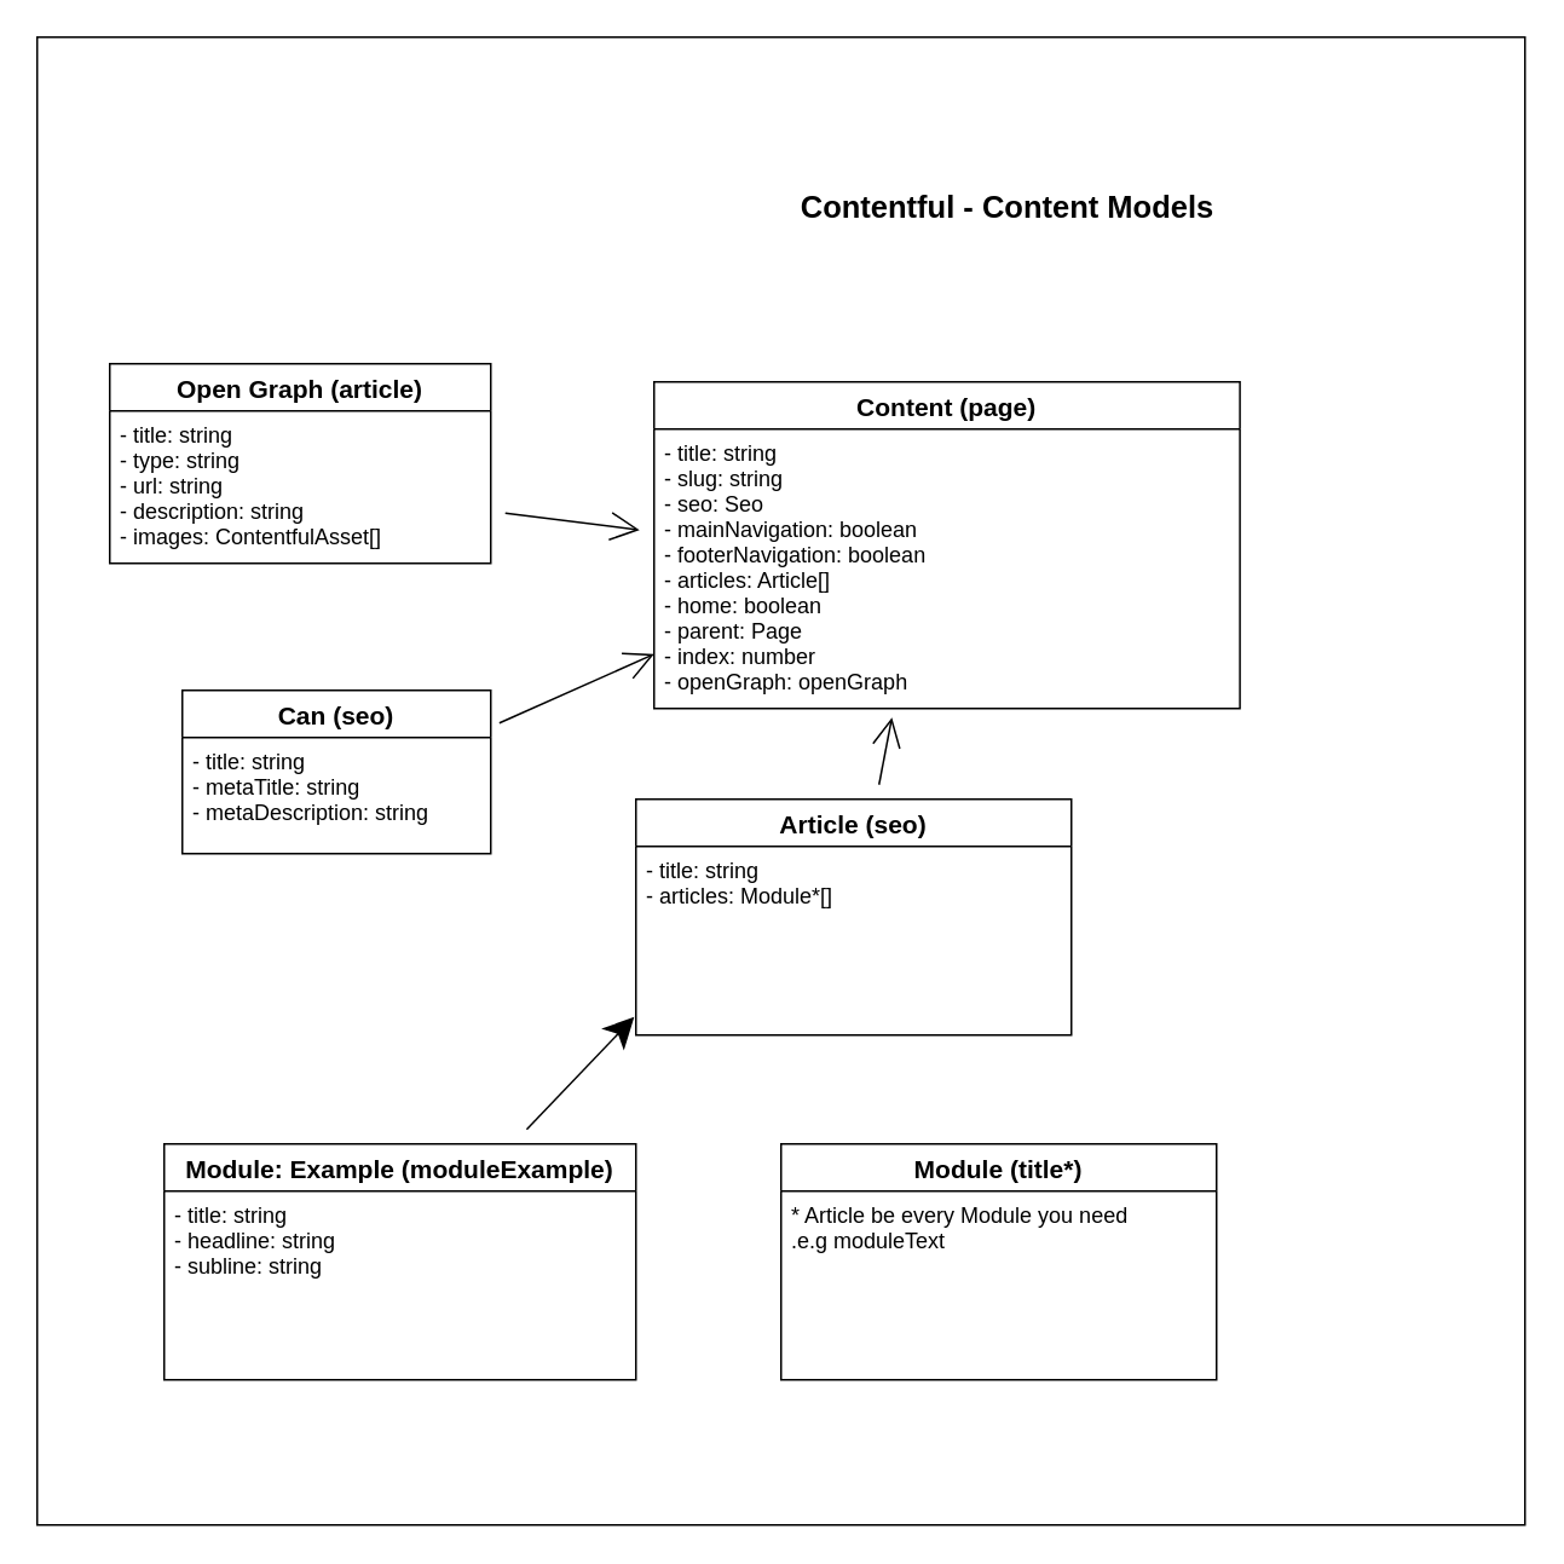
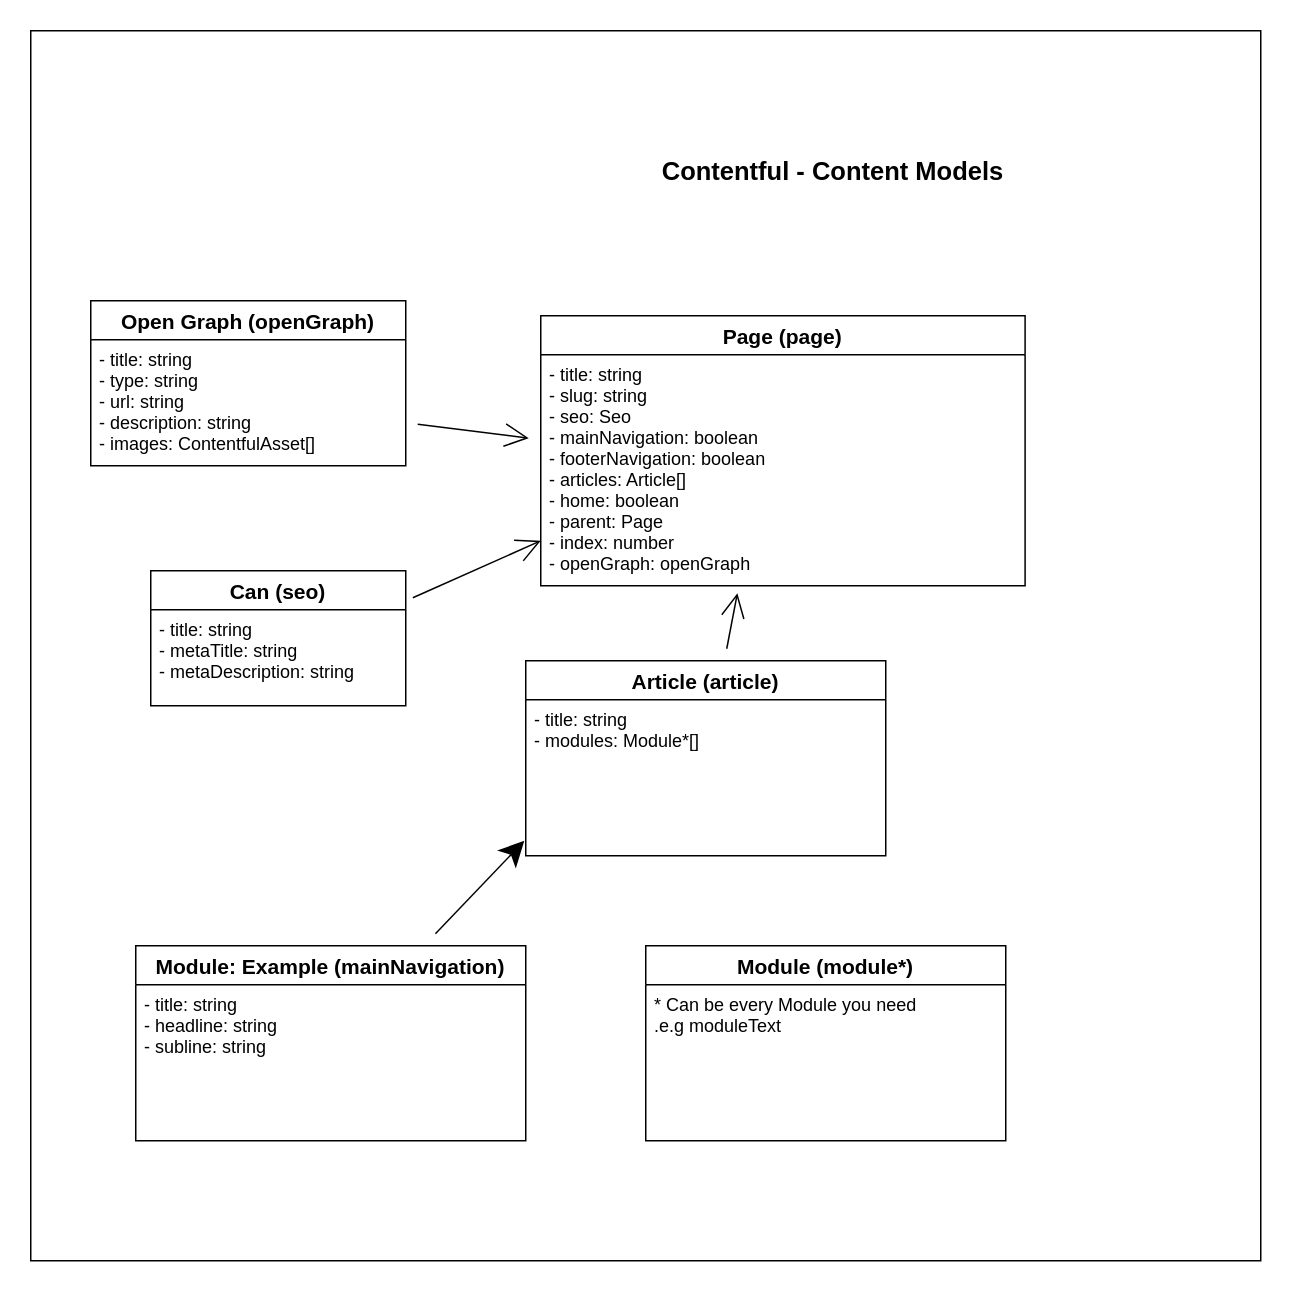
  <mxCell id="0" />
  <mxCell id="1" parent="0" />
  <mxCell id="2" value="" style="whiteSpace=wrap;html=1;aspect=fixed;" parent="1" vertex="1"><mxGeometry x="20" y="20" width="820" height="820" as="geometry" /></mxCell>
  <mxCell id="3" value="" style="group" parent="1" vertex="1" connectable="0"><mxGeometry x="100" y="210" width="582.9" height="550" as="geometry" /></mxCell>
- <mxCell id="4" value="Content (page)" style="swimlane;fontStyle=1;childLayout=stackLayout;horizontal=1;startSize=26;horizontalStack=0;resizeParent=1;resizeParentMax=0;resizeLast=0;collapsible=1;marginBottom=0;align=center;fontSize=14;" parent="3" vertex="1"><mxGeometry x="260" width="322.9" height="180" as="geometry" /></mxCell>
+ <mxCell id="4" value="Page (page)" style="swimlane;fontStyle=1;childLayout=stackLayout;horizontal=1;startSize=26;horizontalStack=0;resizeParent=1;resizeParentMax=0;resizeLast=0;collapsible=1;marginBottom=0;align=center;fontSize=14;" parent="3" vertex="1"><mxGeometry x="260" width="322.9" height="180" as="geometry" /></mxCell>
  <mxCell id="5" value="- title: string&#10;- slug: string&#10;- seo: Seo &#10;- mainNavigation: boolean&#10;- footerNavigation: boolean&#10;- articles: Article[]&#10;- home: boolean&#10;- parent: Page&#10;- index: number&#10;- openGraph: openGraph" style="text;strokeColor=none;fillColor=none;spacingLeft=4;spacingRight=4;overflow=hidden;rotatable=0;points=[[0,0.5],[1,0.5]];portConstraint=eastwest;fontSize=12;" parent="4" vertex="1"><mxGeometry y="26" width="322.9" height="154" as="geometry" /></mxCell>
  <mxCell id="6" value="Can (seo)" style="swimlane;fontStyle=1;childLayout=stackLayout;horizontal=1;startSize=26;horizontalStack=0;resizeParent=1;resizeParentMax=0;resizeLast=0;collapsible=1;marginBottom=0;align=center;fontSize=14;" parent="3" vertex="1"><mxGeometry y="170" width="170" height="90" as="geometry" /></mxCell>
  <mxCell id="7" value="- title: string&#10;- metaTitle: string&#10;- metaDescription: string" style="text;strokeColor=none;fillColor=none;spacingLeft=4;spacingRight=4;overflow=hidden;rotatable=0;points=[[0,0.5],[1,0.5]];portConstraint=eastwest;fontSize=12;" parent="6" vertex="1"><mxGeometry y="26" width="170" height="64" as="geometry" /></mxCell>
  <mxCell id="8" style="edgeStyle=none;curved=1;rounded=0;orthogonalLoop=1;jettySize=auto;html=1;entryX=0.406;entryY=1.032;entryDx=0;entryDy=0;entryPerimeter=0;endArrow=open;startSize=14;endSize=14;sourcePerimeterSpacing=8;targetPerimeterSpacing=8;" parent="3" source="9" target="5" edge="1"><mxGeometry relative="1" as="geometry" /></mxCell>
- <mxCell id="9" value="Article (seo)" style="swimlane;fontStyle=1;childLayout=stackLayout;horizontal=1;startSize=26;horizontalStack=0;resizeParent=1;resizeParentMax=0;resizeLast=0;collapsible=1;marginBottom=0;align=center;fontSize=14;" parent="3" vertex="1"><mxGeometry x="250" y="230" width="240" height="130" as="geometry" /></mxCell>
- <mxCell id="10" value="- title: string&#10;- articles: Module*[]&#10;" style="text;strokeColor=none;fillColor=none;spacingLeft=4;spacingRight=4;overflow=hidden;rotatable=0;points=[[0,0.5],[1,0.5]];portConstraint=eastwest;fontSize=12;" parent="9" vertex="1"><mxGeometry y="26" width="240" height="104" as="geometry" /></mxCell>
- <mxCell id="11" value="Module (title*)" style="swimlane;fontStyle=1;childLayout=stackLayout;horizontal=1;startSize=26;horizontalStack=0;resizeParent=1;resizeParentMax=0;resizeLast=0;collapsible=1;marginBottom=0;align=center;fontSize=14;" parent="3" vertex="1"><mxGeometry x="330" y="420" width="240" height="130" as="geometry" /></mxCell>
- <mxCell id="12" value="* Article be every Module you need &#10;.e.g moduleText" style="text;strokeColor=none;fillColor=none;spacingLeft=4;spacingRight=4;overflow=hidden;rotatable=0;points=[[0,0.5],[1,0.5]];portConstraint=eastwest;fontSize=12;" parent="11" vertex="1"><mxGeometry y="26" width="240" height="104" as="geometry" /></mxCell>
+ <mxCell id="9" value="Article (article)" style="swimlane;fontStyle=1;childLayout=stackLayout;horizontal=1;startSize=26;horizontalStack=0;resizeParent=1;resizeParentMax=0;resizeLast=0;collapsible=1;marginBottom=0;align=center;fontSize=14;" parent="3" vertex="1"><mxGeometry x="250" y="230" width="240" height="130" as="geometry" /></mxCell>
+ <mxCell id="10" value="- title: string&#10;- modules: Module*[]&#10;" style="text;strokeColor=none;fillColor=none;spacingLeft=4;spacingRight=4;overflow=hidden;rotatable=0;points=[[0,0.5],[1,0.5]];portConstraint=eastwest;fontSize=12;" parent="9" vertex="1"><mxGeometry y="26" width="240" height="104" as="geometry" /></mxCell>
+ <mxCell id="11" value="Module (module*)" style="swimlane;fontStyle=1;childLayout=stackLayout;horizontal=1;startSize=26;horizontalStack=0;resizeParent=1;resizeParentMax=0;resizeLast=0;collapsible=1;marginBottom=0;align=center;fontSize=14;" parent="3" vertex="1"><mxGeometry x="330" y="420" width="240" height="130" as="geometry" /></mxCell>
+ <mxCell id="12" value="* Can be every Module you need &#10;.e.g moduleText" style="text;strokeColor=none;fillColor=none;spacingLeft=4;spacingRight=4;overflow=hidden;rotatable=0;points=[[0,0.5],[1,0.5]];portConstraint=eastwest;fontSize=12;" parent="11" vertex="1"><mxGeometry y="26" width="240" height="104" as="geometry" /></mxCell>
  <mxCell id="13" value="&lt;b&gt;&lt;font style=&quot;font-size: 17px&quot;&gt;Contentful - Content Models&lt;/font&gt;&lt;/b&gt;" style="text;html=1;strokeColor=none;fillColor=none;align=center;verticalAlign=middle;whiteSpace=wrap;rounded=0;" parent="1" vertex="1"><mxGeometry x="420" y="80" width="270" height="70" as="geometry" /></mxCell>
  <mxCell id="14" style="edgeStyle=none;curved=1;rounded=0;orthogonalLoop=1;jettySize=auto;html=1;entryX=-0.004;entryY=0.904;entryDx=0;entryDy=0;entryPerimeter=0;endArrow=classic;startSize=14;endSize=14;sourcePerimeterSpacing=8;targetPerimeterSpacing=8;" parent="1" source="15" target="10" edge="1"><mxGeometry relative="1" as="geometry" /></mxCell>
- <mxCell id="15" value="Module: Example (moduleExample)" style="swimlane;fontStyle=1;childLayout=stackLayout;horizontal=1;startSize=26;horizontalStack=0;resizeParent=1;resizeParentMax=0;resizeLast=0;collapsible=1;marginBottom=0;align=center;fontSize=14;" parent="1" vertex="1"><mxGeometry x="90" y="630" width="260" height="130" as="geometry" /></mxCell>
+ <mxCell id="15" value="Module: Example (mainNavigation)" style="swimlane;fontStyle=1;childLayout=stackLayout;horizontal=1;startSize=26;horizontalStack=0;resizeParent=1;resizeParentMax=0;resizeLast=0;collapsible=1;marginBottom=0;align=center;fontSize=14;" parent="1" vertex="1"><mxGeometry x="90" y="630" width="260" height="130" as="geometry" /></mxCell>
  <mxCell id="16" value="- title: string&#10;- headline: string&#10;- subline: string" style="text;strokeColor=none;fillColor=none;spacingLeft=4;spacingRight=4;overflow=hidden;rotatable=0;points=[[0,0.5],[1,0.5]];portConstraint=eastwest;fontSize=12;" parent="15" vertex="1"><mxGeometry y="26" width="260" height="104" as="geometry" /></mxCell>
- <mxCell id="17" value="Open Graph (article)" style="swimlane;fontStyle=1;childLayout=stackLayout;horizontal=1;startSize=26;horizontalStack=0;resizeParent=1;resizeParentMax=0;resizeLast=0;collapsible=1;marginBottom=0;align=center;fontSize=14;" parent="1" vertex="1"><mxGeometry x="60" y="200" width="210" height="110" as="geometry" /></mxCell>
+ <mxCell id="17" value="Open Graph (openGraph)" style="swimlane;fontStyle=1;childLayout=stackLayout;horizontal=1;startSize=26;horizontalStack=0;resizeParent=1;resizeParentMax=0;resizeLast=0;collapsible=1;marginBottom=0;align=center;fontSize=14;" parent="1" vertex="1"><mxGeometry x="60" y="200" width="210" height="110" as="geometry" /></mxCell>
  <mxCell id="18" value="- title: string&#10;- type: string&#10;- url: string&#10;- description: string&#10;- images: ContentfulAsset[]" style="text;strokeColor=none;fillColor=none;spacingLeft=4;spacingRight=4;overflow=hidden;rotatable=0;points=[[0,0.5],[1,0.5]];portConstraint=eastwest;fontSize=12;" parent="17" vertex="1"><mxGeometry y="26" width="210" height="84" as="geometry" /></mxCell>
  <mxCell id="19" style="edgeStyle=none;curved=1;rounded=0;orthogonalLoop=1;jettySize=auto;html=1;endArrow=open;startSize=14;endSize=14;sourcePerimeterSpacing=8;targetPerimeterSpacing=8;" parent="1" source="18" target="5" edge="1"><mxGeometry relative="1" as="geometry" /></mxCell>
  <mxCell id="20" style="edgeStyle=none;curved=1;rounded=0;orthogonalLoop=1;jettySize=auto;html=1;endArrow=open;startSize=14;endSize=14;sourcePerimeterSpacing=8;targetPerimeterSpacing=8;" parent="1" source="7" edge="1"><mxGeometry relative="1" as="geometry"><mxPoint x="360" y="360" as="targetPoint" /></mxGeometry></mxCell>
